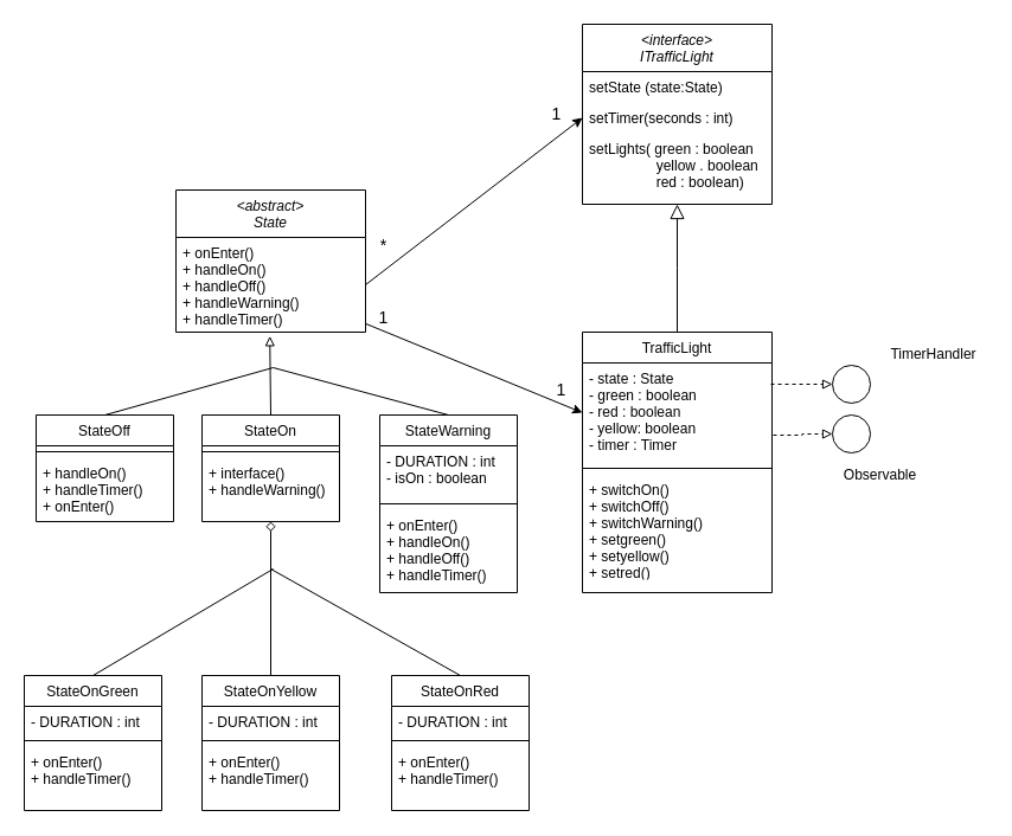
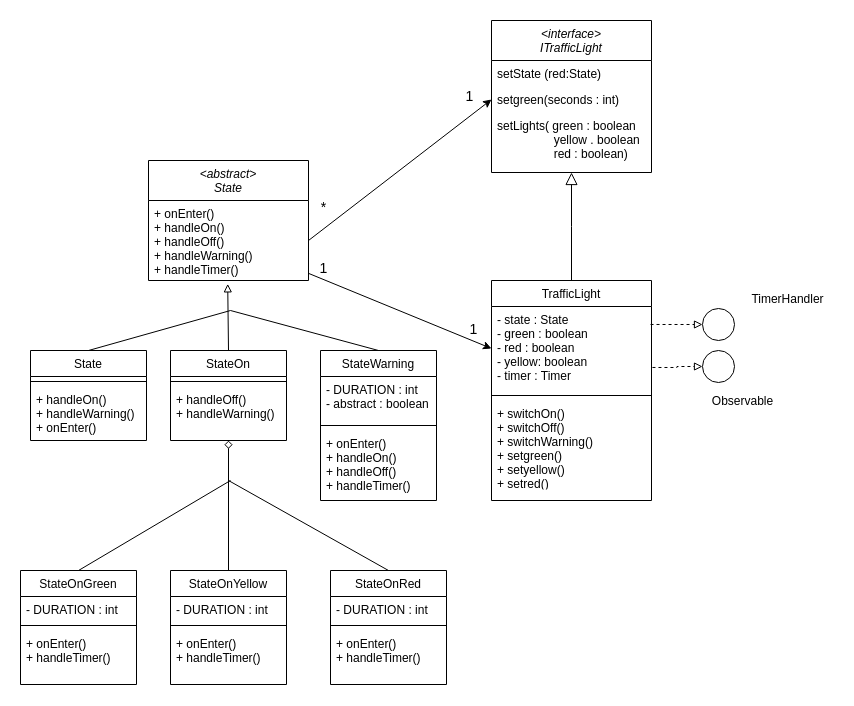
  <mxCell id="0" />
  <mxCell id="1" parent="0" />
  <mxCell id="2" value="&lt;interface&gt;&#10;ITrafficLight" style="swimlane;fontStyle=2;align=center;verticalAlign=top;childLayout=stackLayout;horizontal=1;startSize=40;horizontalStack=0;resizeParent=1;resizeLast=0;collapsible=1;marginBottom=0;rounded=0;shadow=0;strokeWidth=1;" parent="1" vertex="1"><mxGeometry x="491" y="20" width="160" height="152" as="geometry"><mxRectangle x="230" y="140" width="160" height="26" as="alternateBounds" /></mxGeometry></mxCell>
- <mxCell id="3" value="setState (state:State)" style="text;align=left;verticalAlign=top;spacingLeft=4;spacingRight=4;overflow=hidden;rotatable=0;points=[[0,0.5],[1,0.5]];portConstraint=eastwest;" parent="2" vertex="1"><mxGeometry y="40" width="160" height="26" as="geometry" /></mxCell>
- <mxCell id="4" value="setTimer(seconds : int)" style="text;align=left;verticalAlign=top;spacingLeft=4;spacingRight=4;overflow=hidden;rotatable=0;points=[[0,0.5],[1,0.5]];portConstraint=eastwest;rounded=0;shadow=0;html=0;" parent="2" vertex="1"><mxGeometry y="66" width="160" height="26" as="geometry" /></mxCell>
+ <mxCell id="3" value="setState (red:State)" style="text;align=left;verticalAlign=top;spacingLeft=4;spacingRight=4;overflow=hidden;rotatable=0;points=[[0,0.5],[1,0.5]];portConstraint=eastwest;" parent="2" vertex="1"><mxGeometry y="40" width="160" height="26" as="geometry" /></mxCell>
+ <mxCell id="4" value="setgreen(seconds : int)" style="text;align=left;verticalAlign=top;spacingLeft=4;spacingRight=4;overflow=hidden;rotatable=0;points=[[0,0.5],[1,0.5]];portConstraint=eastwest;rounded=0;shadow=0;html=0;" parent="2" vertex="1"><mxGeometry y="66" width="160" height="26" as="geometry" /></mxCell>
  <mxCell id="5" value="setLights( green : boolean&#10;                 yellow . boolean&#10;                 red : boolean)&#10;" style="text;align=left;verticalAlign=top;spacingLeft=4;spacingRight=4;overflow=hidden;rotatable=0;points=[[0,0.5],[1,0.5]];portConstraint=eastwest;rounded=0;shadow=0;html=0;" parent="2" vertex="1"><mxGeometry y="92" width="160" height="58" as="geometry" /></mxCell>
  <mxCell id="6" value="TrafficLight" style="swimlane;fontStyle=0;align=center;verticalAlign=top;childLayout=stackLayout;horizontal=1;startSize=26;horizontalStack=0;resizeParent=1;resizeLast=0;collapsible=1;marginBottom=0;rounded=0;shadow=0;strokeWidth=1;" parent="1" vertex="1"><mxGeometry x="491" y="280" width="160" height="220" as="geometry"><mxRectangle x="340" y="380" width="170" height="26" as="alternateBounds" /></mxGeometry></mxCell>
  <mxCell id="7" value="- state : State&#10;- green : boolean&#10;- red : boolean&#10;- yellow: boolean&#10;- timer : Timer&#10;" style="text;align=left;verticalAlign=top;spacingLeft=4;spacingRight=4;overflow=hidden;rotatable=0;points=[[0,0.5],[1,0.5]];portConstraint=eastwest;" parent="6" vertex="1"><mxGeometry y="26" width="160" height="84" as="geometry" /></mxCell>
  <mxCell id="8" value="" style="line;html=1;strokeWidth=1;align=left;verticalAlign=middle;spacingTop=-1;spacingLeft=3;spacingRight=3;rotatable=0;labelPosition=right;points=[];portConstraint=eastwest;" parent="6" vertex="1"><mxGeometry y="110" width="160" height="10" as="geometry" /></mxCell>
  <mxCell id="9" value="+ switchOn()&#10;+ switchOff()&#10;+ switchWarning()&#10;+ setgreen()&#10;+ setyellow()&#10;+ setred()" style="text;align=left;verticalAlign=top;spacingLeft=4;spacingRight=4;overflow=hidden;rotatable=0;points=[[0,0.5],[1,0.5]];portConstraint=eastwest;" vertex="1" parent="6"><mxGeometry y="120" width="160" height="84" as="geometry" /></mxCell>
  <mxCell id="10" value="" style="endArrow=block;endSize=10;endFill=0;shadow=0;strokeWidth=1;rounded=0;edgeStyle=elbowEdgeStyle;elbow=vertical;" parent="1" source="6" target="2" edge="1"><mxGeometry width="160" relative="1" as="geometry"><mxPoint x="481" y="273" as="sourcePoint" /><mxPoint x="581" y="171" as="targetPoint" /></mxGeometry></mxCell>
  <mxCell id="11" value="" style="ellipse;whiteSpace=wrap;html=1;aspect=fixed;" vertex="1" parent="1"><mxGeometry x="702" y="308" width="32" height="32" as="geometry" /></mxCell>
  <mxCell id="12" value="" style="ellipse;whiteSpace=wrap;html=1;aspect=fixed;" vertex="1" parent="1"><mxGeometry x="702" y="350" width="32" height="32" as="geometry" /></mxCell>
  <mxCell id="13" style="edgeStyle=orthogonalEdgeStyle;rounded=0;orthogonalLoop=1;jettySize=auto;html=1;entryX=0;entryY=0.5;entryDx=0;entryDy=0;exitX=0.994;exitY=0.214;exitDx=0;exitDy=0;exitPerimeter=0;dashed=1;endArrow=block;endFill=0;" edge="1" parent="1" source="7" target="11"><mxGeometry relative="1" as="geometry" /></mxCell>
  <mxCell id="14" style="edgeStyle=orthogonalEdgeStyle;rounded=0;orthogonalLoop=1;jettySize=auto;html=1;dashed=1;endArrow=block;endFill=0;exitX=1.006;exitY=0.726;exitDx=0;exitDy=0;exitPerimeter=0;entryX=0;entryY=0.5;entryDx=0;entryDy=0;" edge="1" parent="1" source="7" target="12"><mxGeometry relative="1" as="geometry"><mxPoint x="751" y="370" as="targetPoint" /></mxGeometry></mxCell>
  <mxCell id="15" value="TimerHandler" style="text;html=1;align=center;verticalAlign=middle;resizable=0;points=[];autosize=1;strokeColor=none;fillColor=none;" vertex="1" parent="1"><mxGeometry x="742" y="289" width="90" height="20" as="geometry" /></mxCell>
  <mxCell id="16" value="Observable" style="text;html=1;align=center;verticalAlign=middle;resizable=0;points=[];autosize=1;strokeColor=none;fillColor=none;" vertex="1" parent="1"><mxGeometry x="702" y="391" width="80" height="20" as="geometry" /></mxCell>
  <mxCell id="17" value="&lt;abstract&gt;&#10;State" style="swimlane;fontStyle=2;align=center;verticalAlign=top;childLayout=stackLayout;horizontal=1;startSize=40;horizontalStack=0;resizeParent=1;resizeLast=0;collapsible=1;marginBottom=0;rounded=0;shadow=0;strokeWidth=1;" vertex="1" parent="1"><mxGeometry x="148" y="160" width="160" height="120" as="geometry"><mxRectangle x="230" y="140" width="160" height="26" as="alternateBounds" /></mxGeometry></mxCell>
  <mxCell id="18" value="+ onEnter()&#10;+ handleOn()&#10;+ handleOff()&#10;+ handleWarning()&#10;+ handleTimer()" style="text;align=left;verticalAlign=top;spacingLeft=4;spacingRight=4;overflow=hidden;rotatable=0;points=[[0,0.5],[1,0.5]];portConstraint=eastwest;" vertex="1" parent="17"><mxGeometry y="40" width="160" height="80" as="geometry" /></mxCell>
  <mxCell id="19" style="rounded=0;orthogonalLoop=1;jettySize=auto;html=1;entryX=0;entryY=0.5;entryDx=0;entryDy=0;endArrow=classic;endFill=1;exitX=1;exitY=0.5;exitDx=0;exitDy=0;" edge="1" parent="1" source="18" target="4"><mxGeometry relative="1" as="geometry" /></mxCell>
  <mxCell id="20" value="&lt;font style=&quot;font-size: 14px;&quot;&gt;1&lt;/font&gt;" style="edgeLabel;html=1;align=center;verticalAlign=middle;resizable=0;points=[];" vertex="1" connectable="0" parent="19"><mxGeometry x="0.65" y="4" relative="1" as="geometry"><mxPoint x="12" y="-25" as="offset" /></mxGeometry></mxCell>
  <mxCell id="21" value="&lt;font style=&quot;font-size: 14px;&quot;&gt;*&lt;/font&gt;" style="edgeLabel;html=1;align=center;verticalAlign=middle;resizable=0;points=[];" vertex="1" connectable="0" parent="19"><mxGeometry x="-0.758" y="3" relative="1" as="geometry"><mxPoint x="-6" y="-14" as="offset" /></mxGeometry></mxCell>
  <mxCell id="22" style="edgeStyle=none;rounded=0;orthogonalLoop=1;jettySize=auto;html=1;entryX=0;entryY=0.5;entryDx=0;entryDy=0;fontSize=14;endArrow=classic;endFill=1;" edge="1" parent="1" source="18" target="7"><mxGeometry relative="1" as="geometry" /></mxCell>
  <mxCell id="23" value="1" style="edgeLabel;html=1;align=center;verticalAlign=middle;resizable=0;points=[];fontSize=14;" vertex="1" connectable="0" parent="22"><mxGeometry x="-0.749" relative="1" as="geometry"><mxPoint x="-9" y="-15" as="offset" /></mxGeometry></mxCell>
  <mxCell id="24" value="1" style="edgeLabel;html=1;align=center;verticalAlign=middle;resizable=0;points=[];fontSize=14;" vertex="1" connectable="0" parent="22"><mxGeometry x="0.74" y="2" relative="1" as="geometry"><mxPoint x="5" y="-8" as="offset" /></mxGeometry></mxCell>
  <mxCell id="25" style="edgeStyle=none;rounded=0;orthogonalLoop=1;jettySize=auto;html=1;exitX=0.5;exitY=0;exitDx=0;exitDy=0;fontSize=14;endArrow=none;endFill=0;" edge="1" parent="1" source="26"><mxGeometry relative="1" as="geometry"><mxPoint x="230" y="310" as="targetPoint" /></mxGeometry></mxCell>
- <mxCell id="26" value="StateOff" style="swimlane;fontStyle=0;align=center;verticalAlign=top;childLayout=stackLayout;horizontal=1;startSize=26;horizontalStack=0;resizeParent=1;resizeLast=0;collapsible=1;marginBottom=0;rounded=0;shadow=0;strokeWidth=1;" vertex="1" parent="1"><mxGeometry x="30" y="350" width="116" height="90" as="geometry"><mxRectangle x="340" y="380" width="170" height="26" as="alternateBounds" /></mxGeometry></mxCell>
+ <mxCell id="26" value="State" style="swimlane;fontStyle=0;align=center;verticalAlign=top;childLayout=stackLayout;horizontal=1;startSize=26;horizontalStack=0;resizeParent=1;resizeLast=0;collapsible=1;marginBottom=0;rounded=0;shadow=0;strokeWidth=1;" vertex="1" parent="1"><mxGeometry x="30" y="350" width="116" height="90" as="geometry"><mxRectangle x="340" y="380" width="170" height="26" as="alternateBounds" /></mxGeometry></mxCell>
  <mxCell id="27" value="" style="line;html=1;strokeWidth=1;align=left;verticalAlign=middle;spacingTop=-1;spacingLeft=3;spacingRight=3;rotatable=0;labelPosition=right;points=[];portConstraint=eastwest;" vertex="1" parent="26"><mxGeometry y="26" width="116" height="10" as="geometry" /></mxCell>
- <mxCell id="28" value="+ handleOn()&#10;+ handleTimer()&#10;+ onEnter()" style="text;align=left;verticalAlign=top;spacingLeft=4;spacingRight=4;overflow=hidden;rotatable=0;points=[[0,0.5],[1,0.5]];portConstraint=eastwest;" vertex="1" parent="26"><mxGeometry y="36" width="116" height="54" as="geometry" /></mxCell>
+ <mxCell id="28" value="+ handleOn()&#10;+ handleWarning()&#10;+ onEnter()" style="text;align=left;verticalAlign=top;spacingLeft=4;spacingRight=4;overflow=hidden;rotatable=0;points=[[0,0.5],[1,0.5]];portConstraint=eastwest;" vertex="1" parent="26"><mxGeometry y="36" width="116" height="54" as="geometry" /></mxCell>
  <mxCell id="29" style="edgeStyle=none;rounded=0;orthogonalLoop=1;jettySize=auto;html=1;exitX=0.5;exitY=0;exitDx=0;exitDy=0;entryX=0.495;entryY=1.042;entryDx=0;entryDy=0;entryPerimeter=0;fontSize=14;endArrow=block;endFill=0;" edge="1" parent="1" source="30" target="18"><mxGeometry relative="1" as="geometry" /></mxCell>
  <mxCell id="30" value="StateOn" style="swimlane;fontStyle=0;align=center;verticalAlign=top;childLayout=stackLayout;horizontal=1;startSize=26;horizontalStack=0;resizeParent=1;resizeLast=0;collapsible=1;marginBottom=0;rounded=0;shadow=0;strokeWidth=1;" vertex="1" parent="1"><mxGeometry x="170" y="350" width="116" height="90" as="geometry"><mxRectangle x="340" y="380" width="170" height="26" as="alternateBounds" /></mxGeometry></mxCell>
  <mxCell id="31" value="" style="line;html=1;strokeWidth=1;align=left;verticalAlign=middle;spacingTop=-1;spacingLeft=3;spacingRight=3;rotatable=0;labelPosition=right;points=[];portConstraint=eastwest;" vertex="1" parent="30"><mxGeometry y="26" width="116" height="10" as="geometry" /></mxCell>
- <mxCell id="32" value="+ interface()&#10;+ handleWarning()" style="text;align=left;verticalAlign=top;spacingLeft=4;spacingRight=4;overflow=hidden;rotatable=0;points=[[0,0.5],[1,0.5]];portConstraint=eastwest;" vertex="1" parent="30"><mxGeometry y="36" width="116" height="54" as="geometry" /></mxCell>
+ <mxCell id="32" value="+ handleOff()&#10;+ handleWarning()" style="text;align=left;verticalAlign=top;spacingLeft=4;spacingRight=4;overflow=hidden;rotatable=0;points=[[0,0.5],[1,0.5]];portConstraint=eastwest;" vertex="1" parent="30"><mxGeometry y="36" width="116" height="54" as="geometry" /></mxCell>
  <mxCell id="33" style="edgeStyle=none;rounded=0;orthogonalLoop=1;jettySize=auto;html=1;exitX=0.5;exitY=0;exitDx=0;exitDy=0;fontSize=14;endArrow=none;endFill=0;" edge="1" parent="1" source="34"><mxGeometry relative="1" as="geometry"><mxPoint x="230" y="310" as="targetPoint" /></mxGeometry></mxCell>
  <mxCell id="34" value="StateWarning" style="swimlane;fontStyle=0;align=center;verticalAlign=top;childLayout=stackLayout;horizontal=1;startSize=26;horizontalStack=0;resizeParent=1;resizeLast=0;collapsible=1;marginBottom=0;rounded=0;shadow=0;strokeWidth=1;" vertex="1" parent="1"><mxGeometry x="320" y="350" width="116" height="150" as="geometry"><mxRectangle x="340" y="380" width="170" height="26" as="alternateBounds" /></mxGeometry></mxCell>
- <mxCell id="35" value="- DURATION : int&#10;- isOn : boolean" style="text;align=left;verticalAlign=top;spacingLeft=4;spacingRight=4;overflow=hidden;rotatable=0;points=[[0,0.5],[1,0.5]];portConstraint=eastwest;" vertex="1" parent="34"><mxGeometry y="26" width="116" height="44" as="geometry" /></mxCell>
+ <mxCell id="35" value="- DURATION : int&#10;- abstract : boolean" style="text;align=left;verticalAlign=top;spacingLeft=4;spacingRight=4;overflow=hidden;rotatable=0;points=[[0,0.5],[1,0.5]];portConstraint=eastwest;" vertex="1" parent="34"><mxGeometry y="26" width="116" height="44" as="geometry" /></mxCell>
  <mxCell id="36" value="" style="line;html=1;strokeWidth=1;align=left;verticalAlign=middle;spacingTop=-1;spacingLeft=3;spacingRight=3;rotatable=0;labelPosition=right;points=[];portConstraint=eastwest;" vertex="1" parent="34"><mxGeometry y="70" width="116" height="10" as="geometry" /></mxCell>
  <mxCell id="37" value="+ onEnter()&#10;+ handleOn()&#10;+ handleOff()&#10;+ handleTimer()&#10;" style="text;align=left;verticalAlign=top;spacingLeft=4;spacingRight=4;overflow=hidden;rotatable=0;points=[[0,0.5],[1,0.5]];portConstraint=eastwest;" vertex="1" parent="34"><mxGeometry y="80" width="116" height="64" as="geometry" /></mxCell>
  <mxCell id="38" style="edgeStyle=none;rounded=0;orthogonalLoop=1;jettySize=auto;html=1;fontSize=14;endArrow=diamond;endFill=0;" edge="1" parent="1" source="39" target="32"><mxGeometry relative="1" as="geometry" /></mxCell>
  <mxCell id="39" value="StateOnYellow" style="swimlane;fontStyle=0;align=center;verticalAlign=top;childLayout=stackLayout;horizontal=1;startSize=26;horizontalStack=0;resizeParent=1;resizeLast=0;collapsible=1;marginBottom=0;rounded=0;shadow=0;strokeWidth=1;" vertex="1" parent="1"><mxGeometry x="170" y="570" width="116" height="114" as="geometry"><mxRectangle x="340" y="380" width="170" height="26" as="alternateBounds" /></mxGeometry></mxCell>
  <mxCell id="40" value="- DURATION : int" style="text;align=left;verticalAlign=top;spacingLeft=4;spacingRight=4;overflow=hidden;rotatable=0;points=[[0,0.5],[1,0.5]];portConstraint=eastwest;" vertex="1" parent="39"><mxGeometry y="26" width="116" height="24" as="geometry" /></mxCell>
  <mxCell id="41" value="" style="line;html=1;strokeWidth=1;align=left;verticalAlign=middle;spacingTop=-1;spacingLeft=3;spacingRight=3;rotatable=0;labelPosition=right;points=[];portConstraint=eastwest;" vertex="1" parent="39"><mxGeometry y="50" width="116" height="10" as="geometry" /></mxCell>
  <mxCell id="42" value="+ onEnter()&#10;+ handleTimer()" style="text;align=left;verticalAlign=top;spacingLeft=4;spacingRight=4;overflow=hidden;rotatable=0;points=[[0,0.5],[1,0.5]];portConstraint=eastwest;" vertex="1" parent="39"><mxGeometry y="60" width="116" height="54" as="geometry" /></mxCell>
  <mxCell id="43" style="edgeStyle=none;rounded=0;orthogonalLoop=1;jettySize=auto;html=1;exitX=0.5;exitY=0;exitDx=0;exitDy=0;fontSize=14;endArrow=none;endFill=0;" edge="1" parent="1" source="44"><mxGeometry relative="1" as="geometry"><mxPoint x="230" y="480" as="targetPoint" /></mxGeometry></mxCell>
  <mxCell id="44" value="StateOnGreen" style="swimlane;fontStyle=0;align=center;verticalAlign=top;childLayout=stackLayout;horizontal=1;startSize=26;horizontalStack=0;resizeParent=1;resizeLast=0;collapsible=1;marginBottom=0;rounded=0;shadow=0;strokeWidth=1;" vertex="1" parent="1"><mxGeometry x="20" y="570" width="116" height="114" as="geometry"><mxRectangle x="340" y="380" width="170" height="26" as="alternateBounds" /></mxGeometry></mxCell>
  <mxCell id="45" value="- DURATION : int" style="text;align=left;verticalAlign=top;spacingLeft=4;spacingRight=4;overflow=hidden;rotatable=0;points=[[0,0.5],[1,0.5]];portConstraint=eastwest;" vertex="1" parent="44"><mxGeometry y="26" width="116" height="24" as="geometry" /></mxCell>
  <mxCell id="46" value="" style="line;html=1;strokeWidth=1;align=left;verticalAlign=middle;spacingTop=-1;spacingLeft=3;spacingRight=3;rotatable=0;labelPosition=right;points=[];portConstraint=eastwest;" vertex="1" parent="44"><mxGeometry y="50" width="116" height="10" as="geometry" /></mxCell>
  <mxCell id="47" value="+ onEnter()&#10;+ handleTimer()" style="text;align=left;verticalAlign=top;spacingLeft=4;spacingRight=4;overflow=hidden;rotatable=0;points=[[0,0.5],[1,0.5]];portConstraint=eastwest;" vertex="1" parent="44"><mxGeometry y="60" width="116" height="54" as="geometry" /></mxCell>
  <mxCell id="48" style="edgeStyle=none;rounded=0;orthogonalLoop=1;jettySize=auto;html=1;exitX=0.5;exitY=0;exitDx=0;exitDy=0;fontSize=14;endArrow=none;endFill=0;" edge="1" parent="1" source="49"><mxGeometry relative="1" as="geometry"><mxPoint x="228" y="480" as="targetPoint" /></mxGeometry></mxCell>
  <mxCell id="49" value="StateOnRed" style="swimlane;fontStyle=0;align=center;verticalAlign=top;childLayout=stackLayout;horizontal=1;startSize=26;horizontalStack=0;resizeParent=1;resizeLast=0;collapsible=1;marginBottom=0;rounded=0;shadow=0;strokeWidth=1;" vertex="1" parent="1"><mxGeometry x="330" y="570" width="116" height="114" as="geometry"><mxRectangle x="340" y="380" width="170" height="26" as="alternateBounds" /></mxGeometry></mxCell>
  <mxCell id="50" value="- DURATION : int" style="text;align=left;verticalAlign=top;spacingLeft=4;spacingRight=4;overflow=hidden;rotatable=0;points=[[0,0.5],[1,0.5]];portConstraint=eastwest;" vertex="1" parent="49"><mxGeometry y="26" width="116" height="24" as="geometry" /></mxCell>
  <mxCell id="51" value="" style="line;html=1;strokeWidth=1;align=left;verticalAlign=middle;spacingTop=-1;spacingLeft=3;spacingRight=3;rotatable=0;labelPosition=right;points=[];portConstraint=eastwest;" vertex="1" parent="49"><mxGeometry y="50" width="116" height="10" as="geometry" /></mxCell>
  <mxCell id="52" value="+ onEnter()&#10;+ handleTimer()" style="text;align=left;verticalAlign=top;spacingLeft=4;spacingRight=4;overflow=hidden;rotatable=0;points=[[0,0.5],[1,0.5]];portConstraint=eastwest;" vertex="1" parent="49"><mxGeometry y="60" width="116" height="54" as="geometry" /></mxCell>
